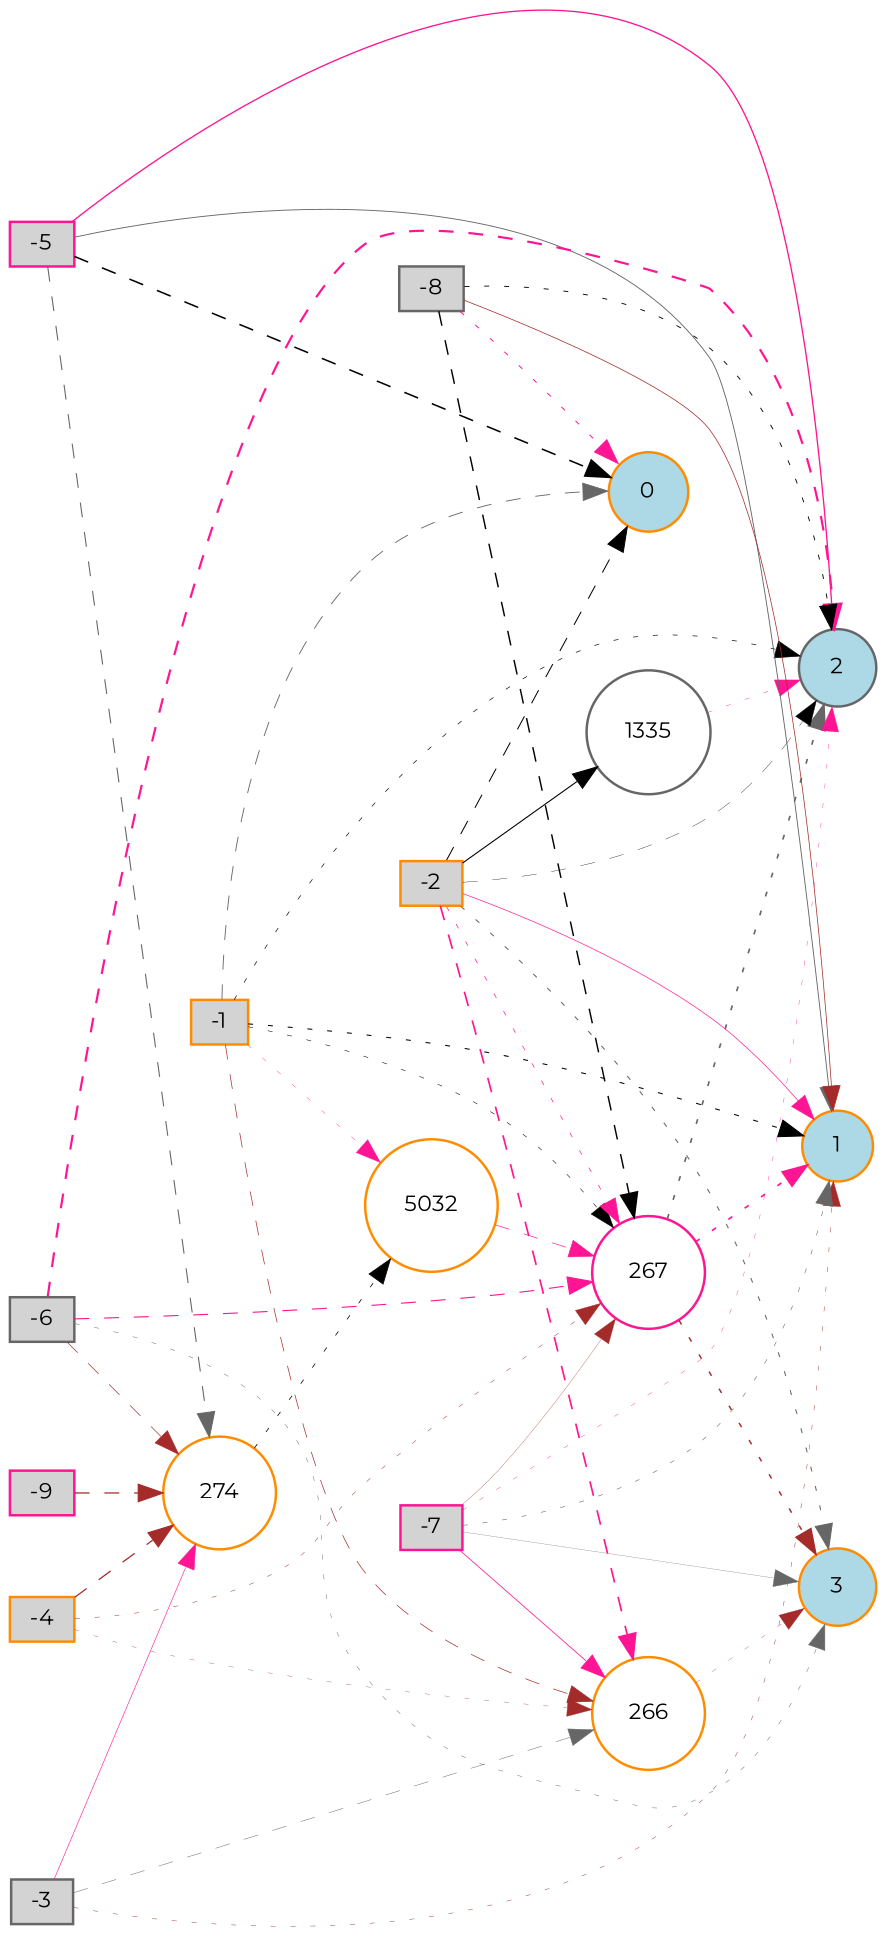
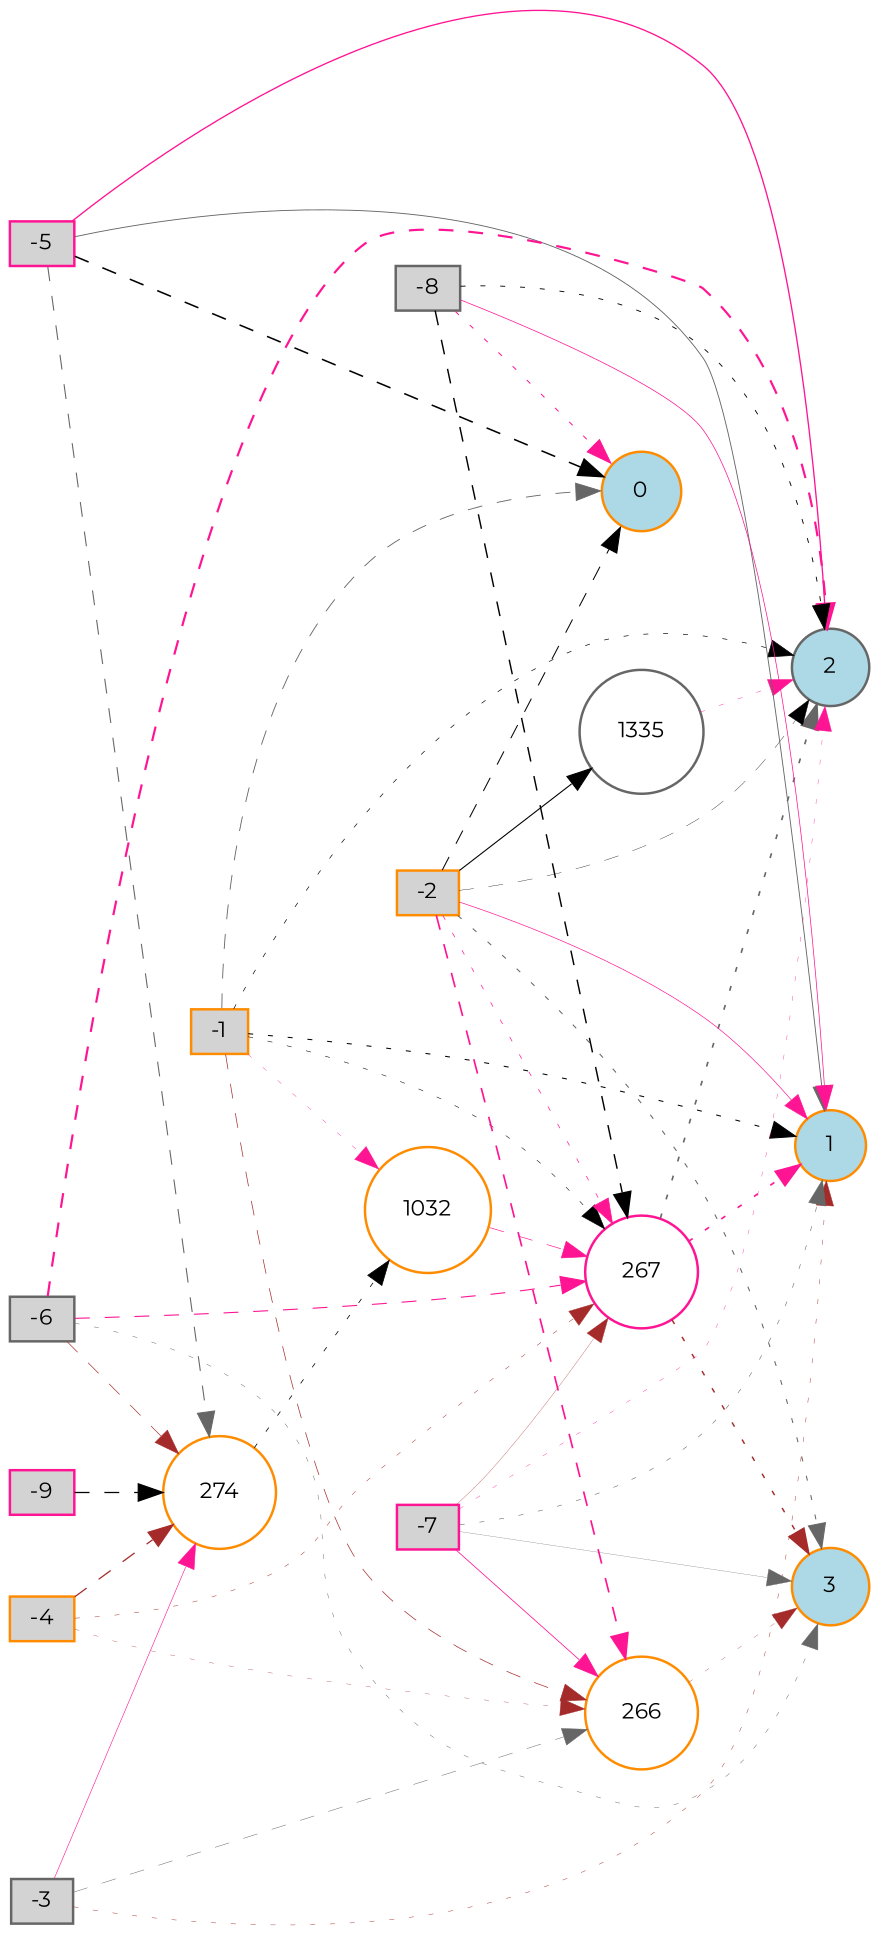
  digraph {
    fontname=Montserrat
    rankdir=LR
    node [color=darkorange fillcolor=lightgray fontname=Montserrat fontsize=9 shape=box style=filled]
    edge [color=deeppink fontname=Montserrat style=dotted]
    -1 [height=0.2 width=0.2]
    0 [fillcolor=lightblue height=0.2 shape=circle width=0.2]
    1 [fillcolor=lightblue height=0.2 shape=circle width=0.2]
    2 [color=gray40 fillcolor=lightblue height=0.2 shape=circle width=0.2]
-   1032 [fillcolor=white height=0.2 shape=circle width=0.2 label=5032]
+   1032 [fillcolor=white height=0.2 shape=circle width=0.2]
    266 [fillcolor=white height=0.2 shape=circle width=0.2]
    267 [color=deeppink fillcolor=white height=0.2 shape=circle width=0.2]
    3 [fillcolor=lightblue height=0.2 shape=circle width=0.2]
    -2 [height=0.2 width=0.2]
    1335 [color=gray40 fillcolor=white height=0.2 shape=circle width=0.2]
    -3 [color=gray40 height=0.2 width=0.2]
    n12 [fillcolor=white height=0.2 label=274 shape=circle width=0.2]
    -4 [height=0.2 width=0.2]
    -5 [color=deeppink height=0.2 width=0.2]
    -6 [color=gray40 height=0.2 width=0.2]
    -7 [color=deeppink height=0.2 width=0.2]
    -8 [color=gray40 height=0.2 width=0.2]
    -9 [color=deeppink height=0.2 width=0.2]
    -1 -> 0 [color=gray40 penwidth=0.35930353872016885 style=dashed]
    -1 -> 1 [color=black penwidth=0.41664666212747736]
    -1 -> 2 [color=black penwidth=0.26731080440895283]
    -1 -> 1032 [penwidth=0.1463121614741869]
    -1 -> 266 [color=brown penwidth=0.28297383984527114 style=dashed]
    -1 -> 267 [color=black penwidth=0.21474927366832566]
    1032 -> 267 [penwidth=0.25903295969027207 style=dashed]
    266 -> 3 [color=brown penwidth=0.12163567008763518]
    267 -> 1 [penwidth=0.6635484735199658]
    267 -> 2 [color=gray40 penwidth=0.665846998658363]
    267 -> 3 [color=brown penwidth=0.589502877143308]
    -2 -> 0 [color=black penwidth=0.4087908877043288 style=dashed]
    -2 -> 1 [penwidth=0.2704335861327266 style=bold]
    -2 -> 2 [color=black penwidth=0.13984030514465334 style=dashed]
    -2 -> 266 [penwidth=0.6800537410297883 style=dashed]
    -2 -> 267 [penwidth=0.2797577503519386]
    -2 -> 3 [color=gray40 penwidth=0.426365978599492]
    -2 -> 1335 [color=black penwidth=0.4405819111784558 style=bold]
    1335 -> 2 [penwidth=0.16089131073023588]
    -3 -> 1 [color=brown penwidth=0.18035948841481814]
    -3 -> 266 [color=gray40 penwidth=0.19453606631952042 style=dashed]
    -3 -> n12 [penwidth=0.23904560039224687 style=bold]
    n12 -> 1032 [color=black penwidth=0.306286577720181]
    -4 -> 266 [color=brown penwidth=0.13152589736363207]
    -4 -> 267 [color=brown penwidth=0.19052719994002035]
    -4 -> n12 [color=brown penwidth=0.5116765162413075 style=dashed]
    -5 -> 0 [color=black penwidth=0.6302476611365601 style=dashed]
    -5 -> 1 [color=gray40 penwidth=0.36643580568002565 style=bold]
    -5 -> 2 [penwidth=0.5372315211130242 style=bold]
    -5 -> n12 [color=gray40 penwidth=0.4389646906663697 style=dashed]
    -6 -> 2 [penwidth=0.8826725276403226 style=dashed]
    -6 -> 267 [penwidth=0.4441215010291517 style=dashed]
    -6 -> 3 [color=gray40 penwidth=0.1878952488090684]
    -6 -> n12 [color=brown penwidth=0.2669265908891143 style=dashed]
    -7 -> 1 [color=gray40 penwidth=0.22958014250806671]
    -7 -> 2 [penwidth=0.1452002208644063]
    -7 -> 266 [penwidth=0.31995188167981237 style=bold]
    -7 -> 267 [color=brown penwidth=0.12175471599669649 style=bold]
    -7 -> 3 [color=gray40 penwidth=0.11418875378876792 style=bold]
    -8 -> 0 [penwidth=0.4025216669826661]
-   -8 -> 1 [color=brown penwidth=0.29760783269375335 style=bold]
+   -8 -> 1 [penwidth=0.29760783269375335 style=bold]
    -8 -> 2 [color=black penwidth=0.3606738181957424]
    -8 -> 267 [color=black penwidth=0.5815121742374919 style=dashed]
-   -9 -> n12 [color=brown penwidth=0.49840432946536306 style=dashed]
+   -9 -> n12 [color=black penwidth=0.49840432946536306 style=dashed]
  }
